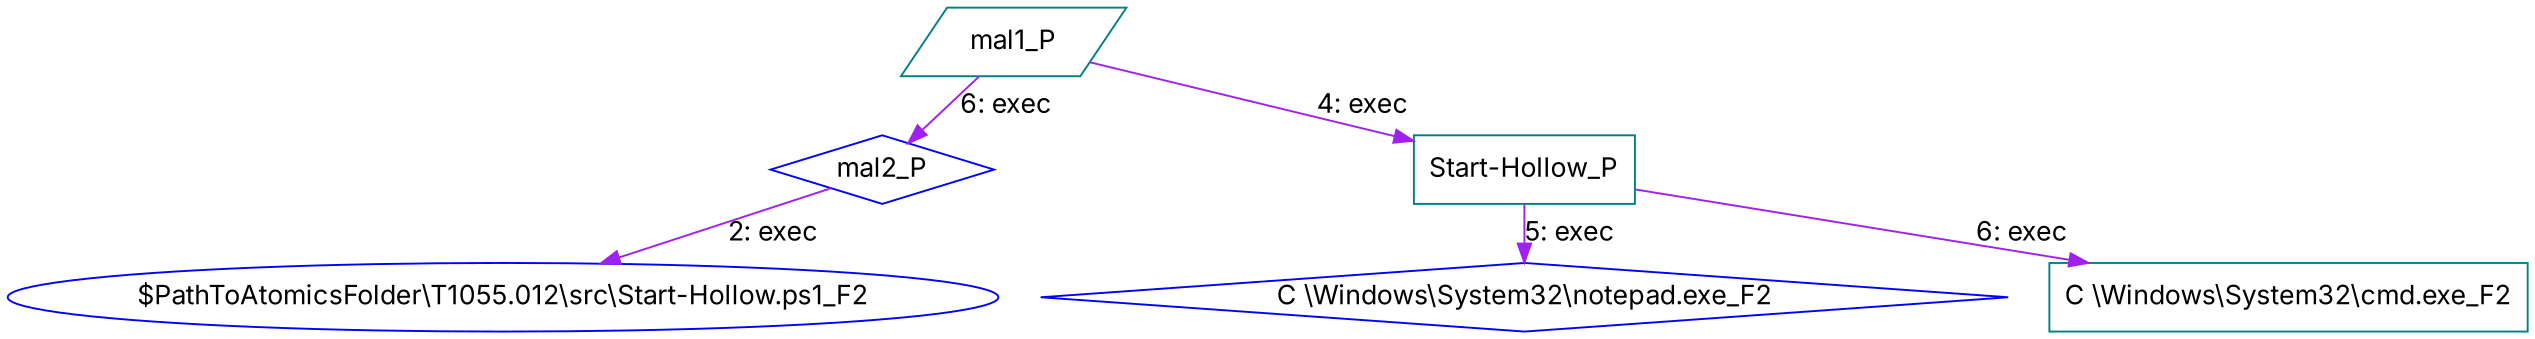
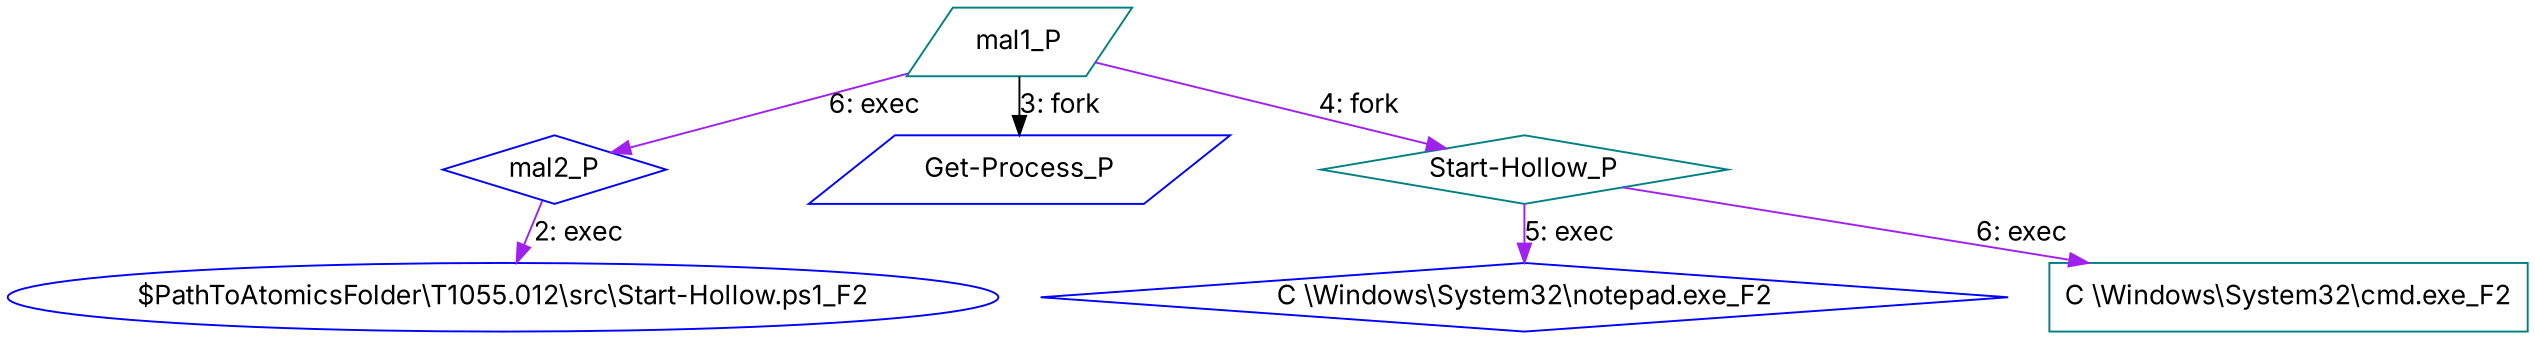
  digraph {
    engine=neato
    fixedsize=false
    fontname=Inter
    fontsize=10
    nodesep=0.3
    rankdir=TB
    ranksep=0
    splines=true
    node [color=blue fontname=Inter node_type=Process shape=parallelogram]
    edge [color=purple fontname=Inter]
    mal1_P [color=teal]
    mal2_P [shape=diamond]
-   "Start-Hollow_P" [color=teal shape=box]
+   "Get-Process_P"
+   "Start-Hollow_P" [color=teal shape=diamond]
    "$PathToAtomicsFolder\\T1055.012\\src\\Start-Hollow.ps1_F2" [node_type=File shape=ellipse]
    "C \\Windows\\System32\\notepad.exe_F2" [node_type=File shape=diamond]
    "C \\Windows\\System32\\cmd.exe_F2" [color=teal node_type=File shape=box]
    mal1_P -> mal2_P [label="6: exec"]
-   mal1_P -> "Start-Hollow_P" [label="4: exec"]
+   mal1_P -> "Get-Process_P" [color=black label="3: fork"]
+   mal1_P -> "Start-Hollow_P" [label="4: fork"]
    mal2_P -> "$PathToAtomicsFolder\\T1055.012\\src\\Start-Hollow.ps1_F2" [label="2: exec"]
    "Start-Hollow_P" -> "C \\Windows\\System32\\notepad.exe_F2" [label="5: exec"]
    "Start-Hollow_P" -> "C \\Windows\\System32\\cmd.exe_F2" [label="6: exec"]
  }
